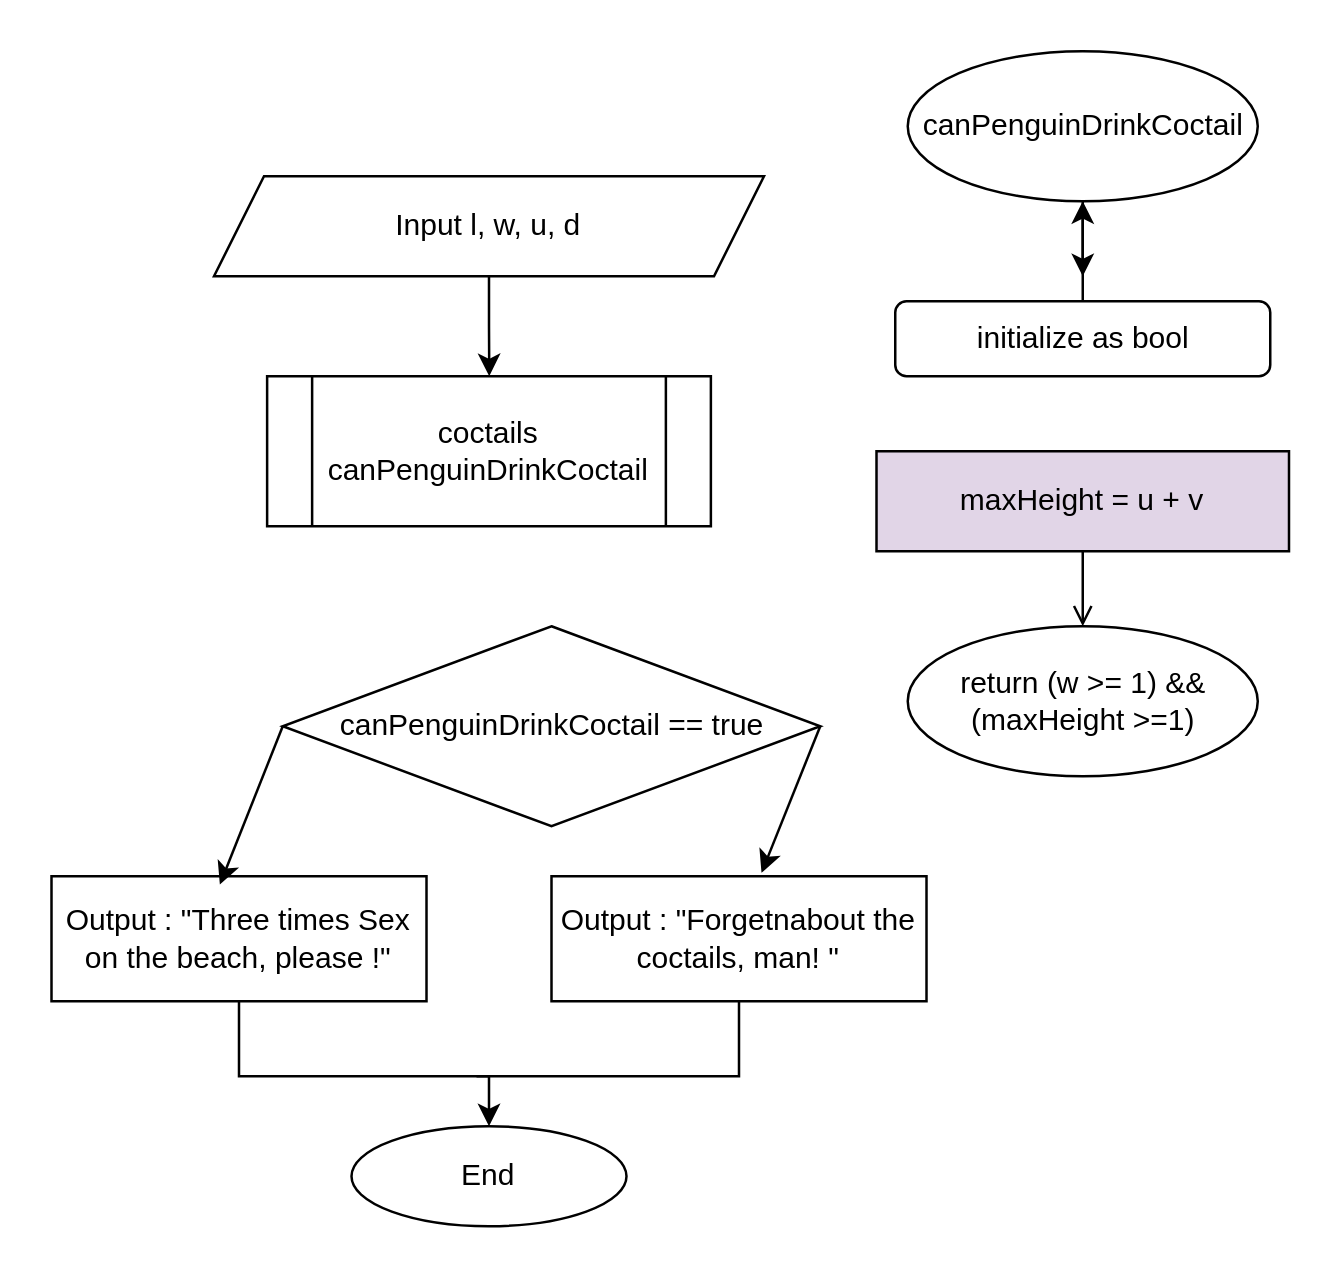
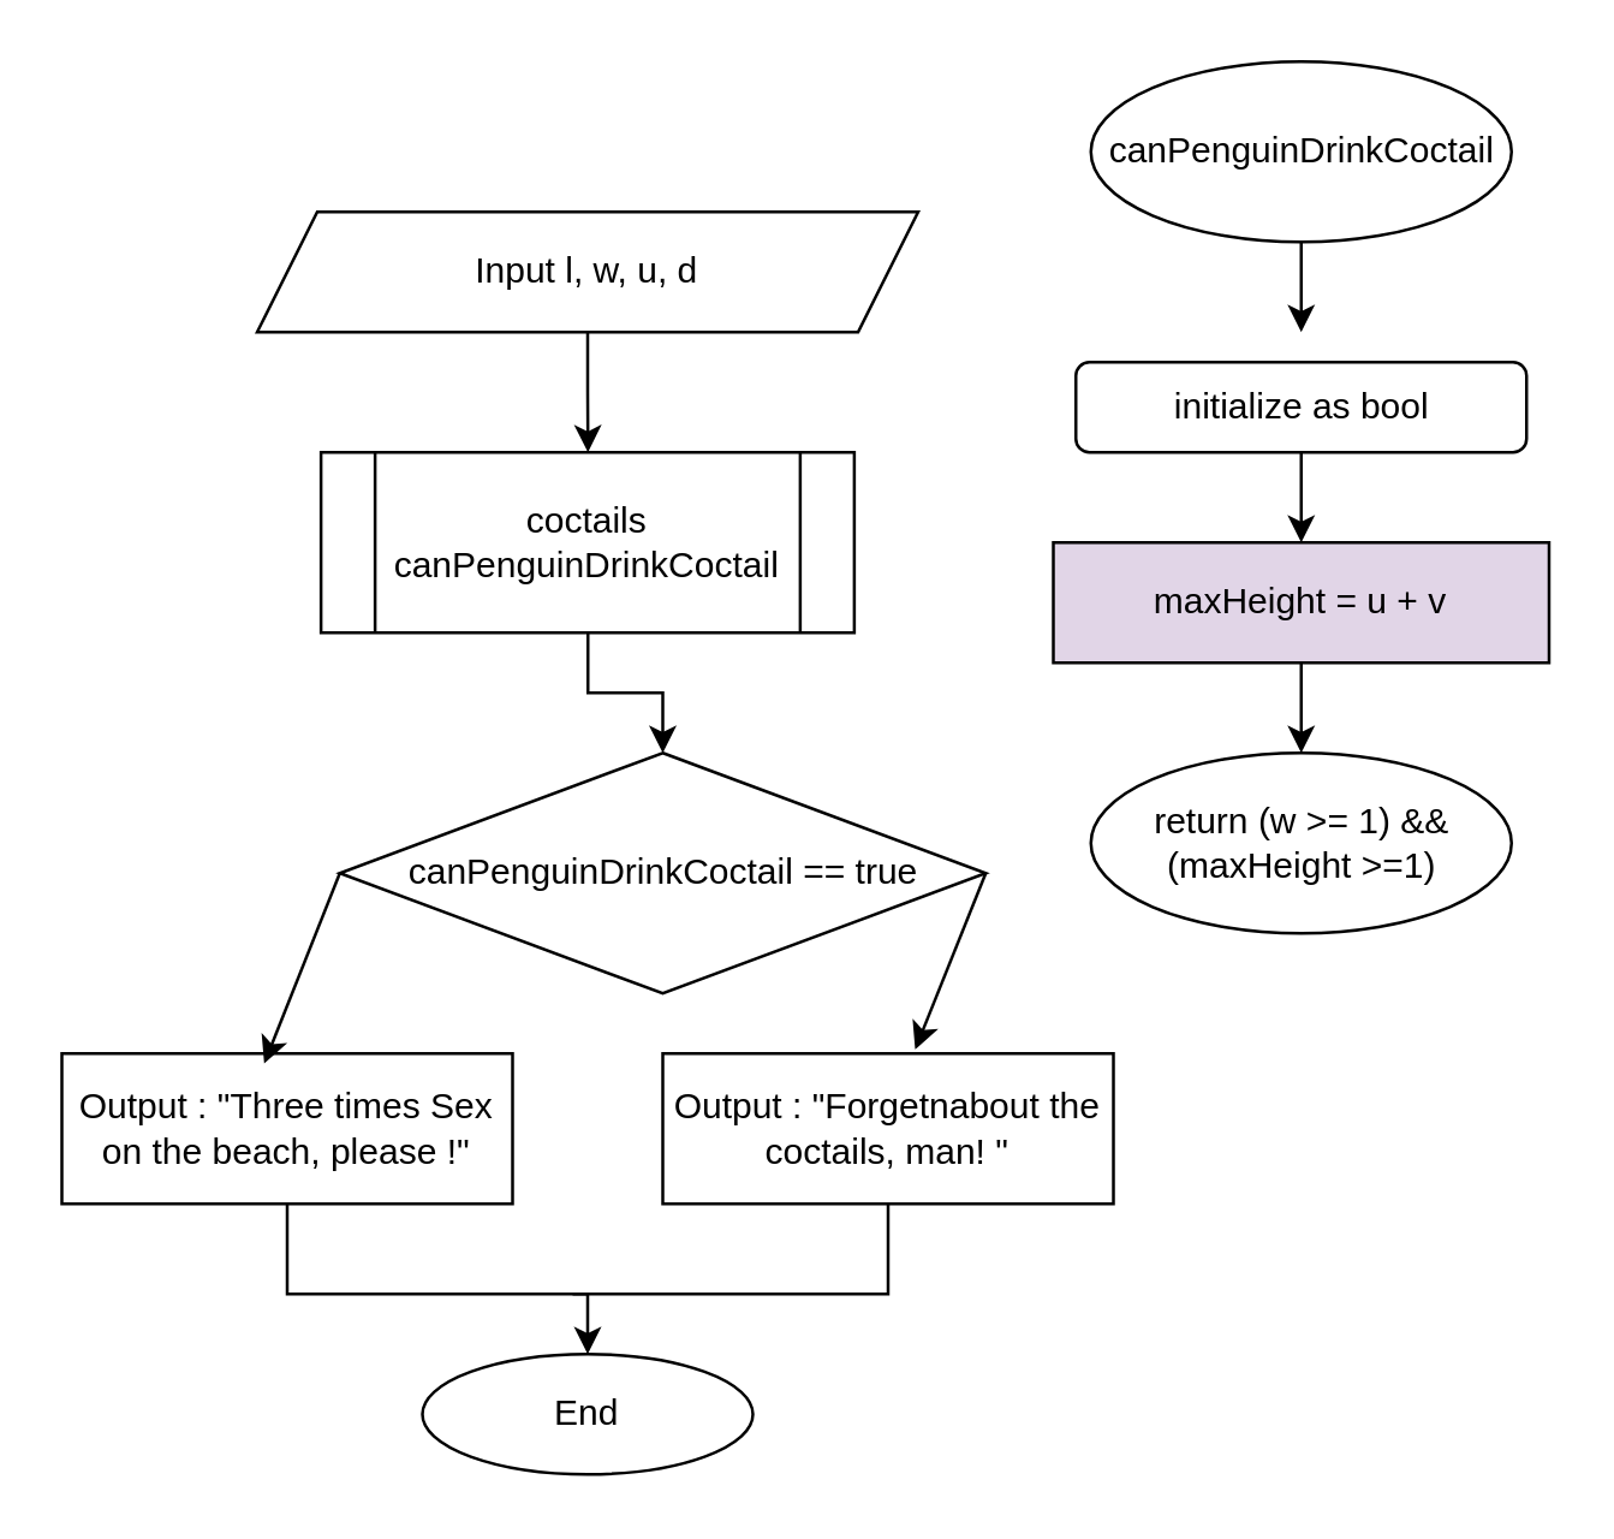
  <mxCell id="0" />
  <mxCell id="1" parent="0" />
  <mxCell id="2" value="End" style="ellipse;whiteSpace=wrap;html=1;" vertex="1" parent="1"><mxGeometry x="140" y="450" width="110" height="40" as="geometry" /></mxCell>
  <mxCell id="3" value="" style="edgeStyle=orthogonalEdgeStyle;rounded=0;orthogonalLoop=1;jettySize=auto;html=1;" edge="1" parent="1" source="4" target="6"><mxGeometry relative="1" as="geometry" /></mxCell>
  <mxCell id="4" value="Input l, w, u, d" style="shape=parallelogram;perimeter=parallelogramPerimeter;whiteSpace=wrap;html=1;fixedSize=1;" vertex="1" parent="1"><mxGeometry x="85" y="70" width="220" height="40" as="geometry" /></mxCell>
+ <mxCell id="5" value="" style="edgeStyle=orthogonalEdgeStyle;rounded=0;orthogonalLoop=1;jettySize=auto;html=1;" edge="1" parent="1" source="6" target="12"><mxGeometry relative="1" as="geometry" /></mxCell>
  <mxCell id="6" value="coctails canPenguinDrinkCoctail" style="shape=process;whiteSpace=wrap;html=1;backgroundOutline=1;" vertex="1" parent="1"><mxGeometry x="106.25" y="150" width="177.5" height="60" as="geometry" /></mxCell>
  <mxCell id="7" value="canPenguinDrinkCoctail" style="ellipse;whiteSpace=wrap;html=1;" vertex="1" parent="1"><mxGeometry x="362.5" y="20" width="140" height="60" as="geometry" /></mxCell>
- <mxCell id="8" value="" style="edgeStyle=orthogonalEdgeStyle;rounded=0;orthogonalLoop=1;jettySize=auto;html=1;" edge="1" parent="1" source="9" target="7"><mxGeometry relative="1" as="geometry" /></mxCell>
+ <mxCell id="8" value="" style="edgeStyle=orthogonalEdgeStyle;rounded=0;orthogonalLoop=1;jettySize=auto;html=1;" edge="1" parent="1" source="9" target="20"><mxGeometry relative="1" as="geometry" /></mxCell>
  <mxCell id="9" value="initialize as bool" style="rounded=1;whiteSpace=wrap;html=1;" vertex="1" parent="1"><mxGeometry x="357.5" y="120" width="150" height="30" as="geometry" /></mxCell>
  <mxCell id="10" value="return (w &amp;gt;= 1) &amp;amp;&amp;amp; (maxHeight &amp;gt;=1)" style="ellipse;whiteSpace=wrap;html=1;" vertex="1" parent="1"><mxGeometry x="362.5" y="250" width="140" height="60" as="geometry" /></mxCell>
  <mxCell id="11" value="" style="endArrow=classic;html=1;rounded=0;exitX=0.5;exitY=1;exitDx=0;exitDy=0;" edge="1" parent="1" source="7"><mxGeometry width="50" height="50" relative="1" as="geometry"><mxPoint x="382.5" y="340" as="sourcePoint" /><mxPoint x="432.5" y="110" as="targetPoint" /></mxGeometry></mxCell>
  <mxCell id="12" value="canPenguinDrinkCoctail == true" style="rhombus;whiteSpace=wrap;html=1;" vertex="1" parent="1"><mxGeometry x="112.5" y="250" width="215" height="80" as="geometry" /></mxCell>
  <mxCell id="13" value="Output : &quot;Three times Sex on the beach, please !&quot;" style="rounded=0;whiteSpace=wrap;html=1;" vertex="1" parent="1"><mxGeometry x="20" y="350" width="150" height="50" as="geometry" /></mxCell>
  <mxCell id="14" value="Output : &quot;Forgetnabout the coctails, man! &quot;" style="rounded=0;whiteSpace=wrap;html=1;" vertex="1" parent="1"><mxGeometry x="220" y="350" width="150" height="50" as="geometry" /></mxCell>
  <mxCell id="15" value="" style="endArrow=classic;html=1;rounded=0;exitX=0;exitY=0.5;exitDx=0;exitDy=0;entryX=0.449;entryY=0.067;entryDx=0;entryDy=0;entryPerimeter=0;" edge="1" parent="1" source="12" target="13"><mxGeometry width="50" height="50" relative="1" as="geometry"><mxPoint x="390" y="330" as="sourcePoint" /><mxPoint x="440" y="280" as="targetPoint" /></mxGeometry></mxCell>
  <mxCell id="16" value="" style="endArrow=classic;html=1;rounded=0;exitX=1;exitY=0.5;exitDx=0;exitDy=0;entryX=0.56;entryY=-0.027;entryDx=0;entryDy=0;entryPerimeter=0;" edge="1" parent="1" source="12" target="14"><mxGeometry width="50" height="50" relative="1" as="geometry"><mxPoint x="98" y="300" as="sourcePoint" /><mxPoint x="97" y="363" as="targetPoint" /><Array as="points" /></mxGeometry></mxCell>
  <mxCell id="17" value="" style="endArrow=classic;html=1;rounded=0;exitX=0.5;exitY=1;exitDx=0;exitDy=0;entryX=0.5;entryY=0;entryDx=0;entryDy=0;" edge="1" parent="1" source="13" target="2"><mxGeometry width="50" height="50" relative="1" as="geometry"><mxPoint x="390" y="430" as="sourcePoint" /><mxPoint x="440" y="380" as="targetPoint" /><Array as="points"><mxPoint x="95" y="430" /><mxPoint x="195" y="430" /></Array></mxGeometry></mxCell>
  <mxCell id="18" value="" style="endArrow=none;html=1;rounded=0;exitX=0.5;exitY=1;exitDx=0;exitDy=0;" edge="1" parent="1" source="14"><mxGeometry width="50" height="50" relative="1" as="geometry"><mxPoint x="390" y="430" as="sourcePoint" /><mxPoint x="190" y="430" as="targetPoint" /><Array as="points"><mxPoint x="295" y="430" /></Array></mxGeometry></mxCell>
- <mxCell id="19" value="" style="edgeStyle=orthogonalEdgeStyle;rounded=0;orthogonalLoop=1;jettySize=auto;html=1;endArrow=open;" edge="1" parent="1" source="20" target="10"><mxGeometry relative="1" as="geometry" /></mxCell>
+ <mxCell id="19" value="" style="edgeStyle=orthogonalEdgeStyle;rounded=0;orthogonalLoop=1;jettySize=auto;html=1;" edge="1" parent="1" source="20" target="10"><mxGeometry relative="1" as="geometry" /></mxCell>
  <mxCell id="20" value="maxHeight = u + v" style="rounded=0;whiteSpace=wrap;html=1;fillColor=#e1d5e7;" vertex="1" parent="1"><mxGeometry x="350" y="180" width="165" height="40" as="geometry" /></mxCell>
